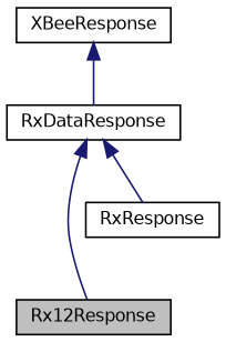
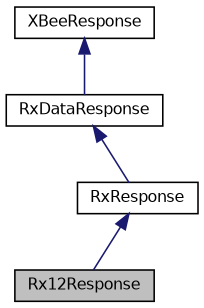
  digraph {
    node [color=black fillcolor=white fontname=Helvetica fontsize=10 shape=record style=filled]
    edge [color=midnightblue dir=back fontname=Helvetica fontsize=10 labelfontname=Helvetica labelfontsize=10 style=solid]
    n1 [fillcolor=grey75 fontcolor=black height=0.2 label=Rx12Response width=0.4]
    n2 [height=0.2 label=RxResponse width=0.4]
    n3 [height=0.2 label=RxDataResponse width=0.4]
    n4 [height=0.2 label=XBeeResponse width=0.4]
-   n3 -> n1
+   n2 -> n1
    n3 -> n2
    n4 -> n3
  }
